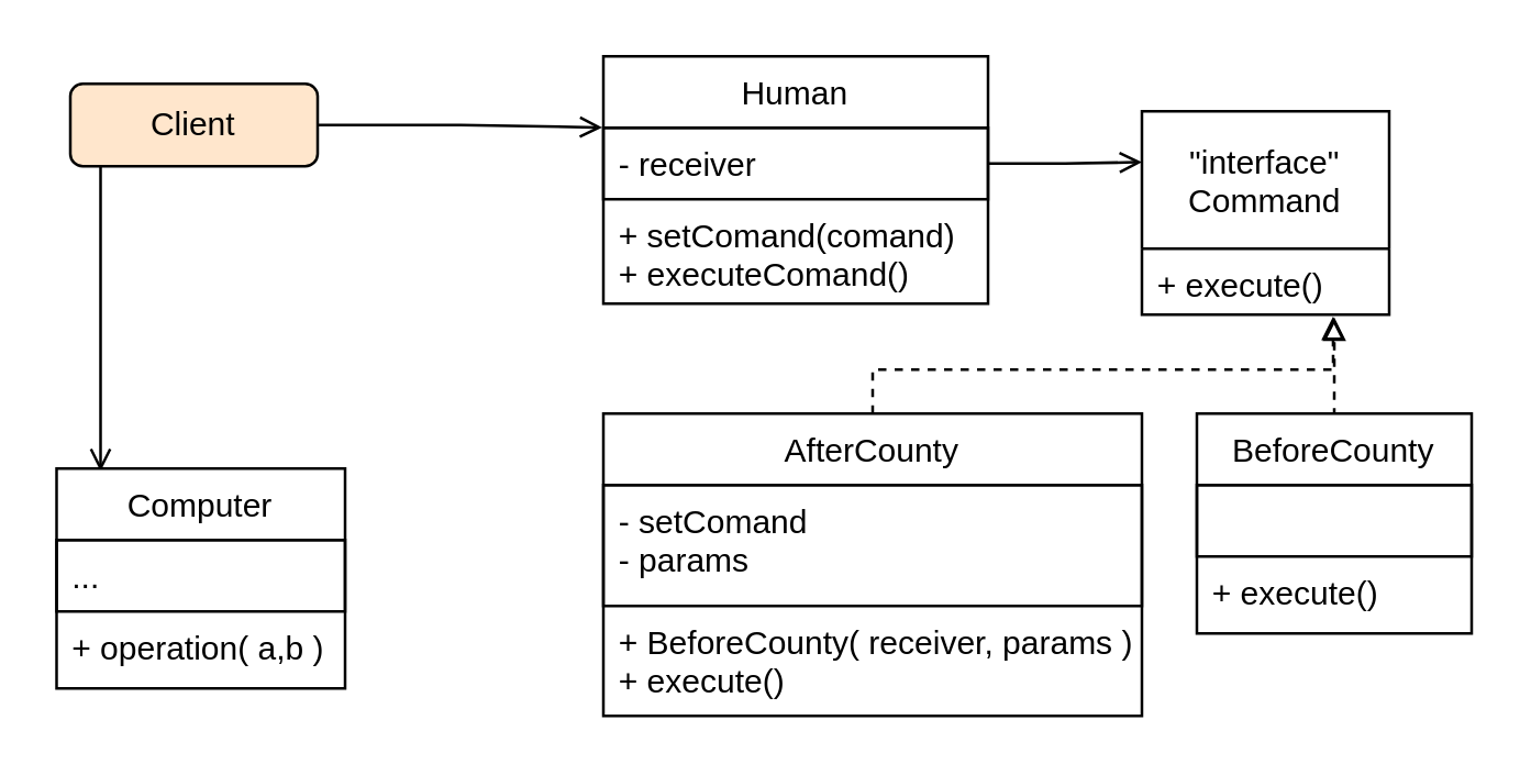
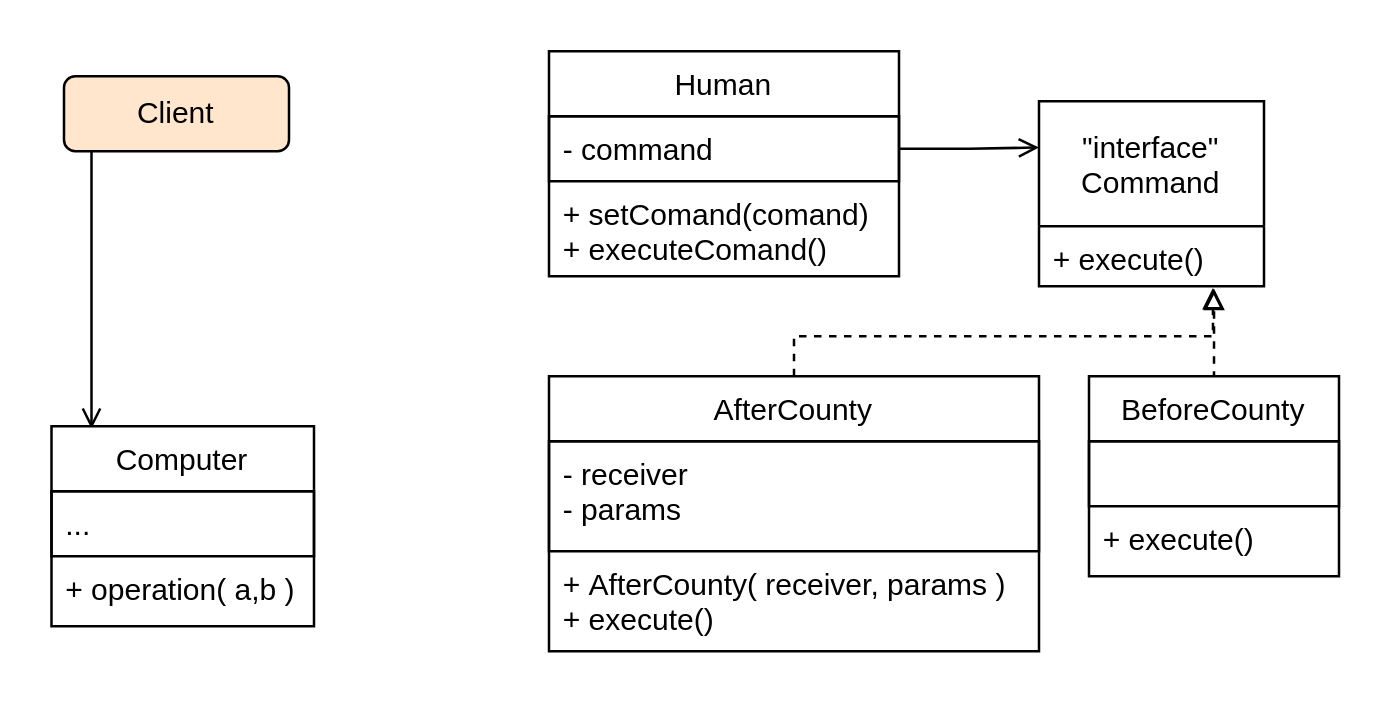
  <mxCell id="0" />
  <mxCell id="1" parent="0" />
- <mxCell id="2" style="edgeStyle=orthogonalEdgeStyle;rounded=0;orthogonalLoop=1;jettySize=auto;html=1;entryX=-0.003;entryY=0.288;entryDx=0;entryDy=0;entryPerimeter=0;endArrow=open;endFill=0;" edge="1" parent="1" source="4" target="5"><mxGeometry relative="1" as="geometry" /></mxCell>
  <mxCell id="3" style="edgeStyle=orthogonalEdgeStyle;rounded=0;orthogonalLoop=1;jettySize=auto;html=1;endArrow=open;endFill=0;" edge="1" parent="1"><mxGeometry relative="1" as="geometry"><mxPoint x="56" y="59" as="sourcePoint" /><mxPoint x="36" y="171" as="targetPoint" /><Array as="points"><mxPoint x="36" y="59" /><mxPoint x="36" y="171" /></Array></mxGeometry></mxCell>
  <mxCell id="4" value="Client" style="rounded=1;whiteSpace=wrap;html=1;fillColor=#ffe6cc;" vertex="1" parent="1"><mxGeometry x="25" y="30" width="90" height="30" as="geometry" /></mxCell>
  <mxCell id="5" value="Human" style="swimlane;fontStyle=0;childLayout=stackLayout;horizontal=1;startSize=26;horizontalStack=0;resizeParent=1;resizeParentMax=0;resizeLast=0;collapsible=1;marginBottom=0;" vertex="1" parent="1"><mxGeometry x="219" y="20" width="140" height="90" as="geometry" /></mxCell>
- <mxCell id="6" value="- receiver" style="text;strokeColor=#000000;fillColor=none;align=left;verticalAlign=top;spacingLeft=4;spacingRight=4;overflow=hidden;rotatable=0;points=[[0,0.5],[1,0.5]];portConstraint=eastwest;" vertex="1" parent="5"><mxGeometry y="26" width="140" height="26" as="geometry" /></mxCell>
+ <mxCell id="6" value="- command" style="text;strokeColor=#000000;fillColor=none;align=left;verticalAlign=top;spacingLeft=4;spacingRight=4;overflow=hidden;rotatable=0;points=[[0,0.5],[1,0.5]];portConstraint=eastwest;" vertex="1" parent="5"><mxGeometry y="26" width="140" height="26" as="geometry" /></mxCell>
  <mxCell id="7" value="+ setComand(comand)&#10;+ executeComand()" style="text;strokeColor=none;fillColor=none;align=left;verticalAlign=top;spacingLeft=4;spacingRight=4;overflow=hidden;rotatable=0;points=[[0,0.5],[1,0.5]];portConstraint=eastwest;" vertex="1" parent="5"><mxGeometry y="52" width="140" height="38" as="geometry" /></mxCell>
  <mxCell id="8" value="&quot;interface&quot;&#10;Command" style="swimlane;fontStyle=0;childLayout=stackLayout;horizontal=1;startSize=50;horizontalStack=0;resizeParent=1;resizeParentMax=0;resizeLast=0;collapsible=1;marginBottom=0;" vertex="1" parent="1"><mxGeometry x="415" y="40" width="90" height="74" as="geometry" /></mxCell>
  <mxCell id="9" value="+ execute()" style="text;strokeColor=none;fillColor=none;align=left;verticalAlign=top;spacingLeft=4;spacingRight=4;overflow=hidden;rotatable=0;points=[[0,0.5],[1,0.5]];portConstraint=eastwest;" vertex="1" parent="8"><mxGeometry y="50" width="90" height="24" as="geometry" /></mxCell>
  <mxCell id="10" style="edgeStyle=orthogonalEdgeStyle;rounded=0;orthogonalLoop=1;jettySize=auto;html=1;entryX=0;entryY=0.25;entryDx=0;entryDy=0;endArrow=open;endFill=0;" edge="1" parent="1" source="6" target="8"><mxGeometry relative="1" as="geometry" /></mxCell>
  <mxCell id="11" style="edgeStyle=orthogonalEdgeStyle;rounded=0;orthogonalLoop=1;jettySize=auto;html=1;entryX=0.767;entryY=1.042;entryDx=0;entryDy=0;entryPerimeter=0;endArrow=block;endFill=0;dashed=1;" edge="1" parent="1"><mxGeometry relative="1" as="geometry"><mxPoint x="486" y="150" as="sourcePoint" /><mxPoint x="485.03" y="115.008" as="targetPoint" /></mxGeometry></mxCell>
  <mxCell id="12" value="BeforeСounty" style="swimlane;fontStyle=0;childLayout=stackLayout;horizontal=1;startSize=26;horizontalStack=0;resizeParent=1;resizeParentMax=0;resizeLast=0;collapsible=1;marginBottom=0;" vertex="1" parent="1"><mxGeometry x="435" y="150" width="100" height="80" as="geometry" /></mxCell>
  <mxCell id="13" value="" style="text;strokeColor=#000000;fillColor=none;align=left;verticalAlign=top;spacingLeft=4;spacingRight=4;overflow=hidden;rotatable=0;points=[[0,0.5],[1,0.5]];portConstraint=eastwest;" vertex="1" parent="12"><mxGeometry y="26" width="100" height="26" as="geometry" /></mxCell>
  <mxCell id="14" value="+ execute()" style="text;strokeColor=none;fillColor=none;align=left;verticalAlign=top;spacingLeft=4;spacingRight=4;overflow=hidden;rotatable=0;points=[[0,0.5],[1,0.5]];portConstraint=eastwest;" vertex="1" parent="12"><mxGeometry y="52" width="100" height="28" as="geometry" /></mxCell>
  <mxCell id="15" style="edgeStyle=orthogonalEdgeStyle;rounded=0;orthogonalLoop=1;jettySize=auto;html=1;dashed=1;endArrow=block;endFill=0;entryX=0.773;entryY=1.027;entryDx=0;entryDy=0;entryPerimeter=0;" edge="1" parent="1" source="16" target="9"><mxGeometry relative="1" as="geometry"><mxPoint x="488" y="115" as="targetPoint" /><Array as="points"><mxPoint x="317" y="134" /><mxPoint x="485" y="134" /><mxPoint x="485" y="115" /></Array></mxGeometry></mxCell>
  <mxCell id="16" value="AfterСounty" style="swimlane;fontStyle=0;childLayout=stackLayout;horizontal=1;startSize=26;horizontalStack=0;resizeParent=1;resizeParentMax=0;resizeLast=0;collapsible=1;marginBottom=0;" vertex="1" parent="1"><mxGeometry x="219" y="150" width="196" height="110" as="geometry" /></mxCell>
- <mxCell id="17" value="- setComand&#10;- params" style="text;strokeColor=#000000;fillColor=none;align=left;verticalAlign=top;spacingLeft=4;spacingRight=4;overflow=hidden;rotatable=0;points=[[0,0.5],[1,0.5]];portConstraint=eastwest;" vertex="1" parent="16"><mxGeometry y="26" width="196" height="44" as="geometry" /></mxCell>
- <mxCell id="18" value="+ BeforeСounty( receiver, params )&#10;+ execute()" style="text;strokeColor=none;fillColor=none;align=left;verticalAlign=top;spacingLeft=4;spacingRight=4;overflow=hidden;rotatable=0;points=[[0,0.5],[1,0.5]];portConstraint=eastwest;" vertex="1" parent="16"><mxGeometry y="70" width="196" height="40" as="geometry" /></mxCell>
+ <mxCell id="17" value="- receiver&#10;- params" style="text;strokeColor=#000000;fillColor=none;align=left;verticalAlign=top;spacingLeft=4;spacingRight=4;overflow=hidden;rotatable=0;points=[[0,0.5],[1,0.5]];portConstraint=eastwest;" vertex="1" parent="16"><mxGeometry y="26" width="196" height="44" as="geometry" /></mxCell>
+ <mxCell id="18" value="+ AfterСounty( receiver, params )&#10;+ execute()" style="text;strokeColor=none;fillColor=none;align=left;verticalAlign=top;spacingLeft=4;spacingRight=4;overflow=hidden;rotatable=0;points=[[0,0.5],[1,0.5]];portConstraint=eastwest;" vertex="1" parent="16"><mxGeometry y="70" width="196" height="40" as="geometry" /></mxCell>
  <mxCell id="19" value="Computer" style="swimlane;fontStyle=0;childLayout=stackLayout;horizontal=1;startSize=26;horizontalStack=0;resizeParent=1;resizeParentMax=0;resizeLast=0;collapsible=1;marginBottom=0;" vertex="1" parent="1"><mxGeometry x="20" y="170" width="105" height="80" as="geometry" /></mxCell>
  <mxCell id="20" value="..." style="text;strokeColor=#000000;fillColor=none;align=left;verticalAlign=top;spacingLeft=4;spacingRight=4;overflow=hidden;rotatable=0;points=[[0,0.5],[1,0.5]];portConstraint=eastwest;" vertex="1" parent="19"><mxGeometry y="26" width="105" height="26" as="geometry" /></mxCell>
  <mxCell id="21" value="+ operation( a,b )" style="text;strokeColor=none;fillColor=none;align=left;verticalAlign=top;spacingLeft=4;spacingRight=4;overflow=hidden;rotatable=0;points=[[0,0.5],[1,0.5]];portConstraint=eastwest;" vertex="1" parent="19"><mxGeometry y="52" width="105" height="28" as="geometry" /></mxCell>
